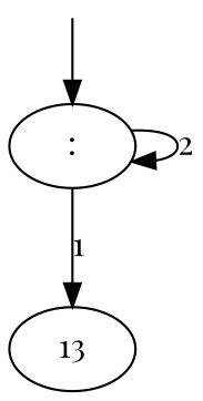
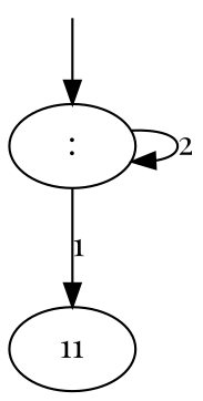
  digraph {
    fontname="Playfair Display"
    node [fontname="Playfair Display"]
    edge [fontname="Playfair Display"]
-   11 [label=13]
+   11
    n2 [label=":"]
    n3 [label=":" shape=point style=invis]
    n2 -> 11 [label=1]
    n2 -> n2 [label=2]
    n3 -> n2
  }
